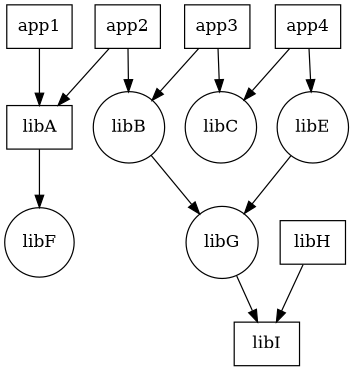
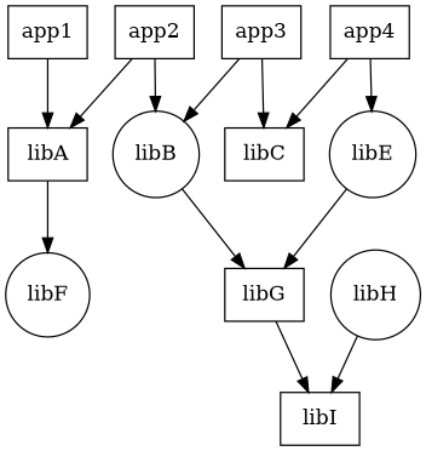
  digraph {
    node [shape=box]
    app1
    libA
    libF [shape=circle]
    app2
    libB [shape=circle]
-   libG [shape=circle]
+   libG
    app3
-   libC [shape=circle]
+   libC
    app4
    libE [shape=circle]
    libI
-   libH
+   libH [shape=circle]
    app1 -> libA
    libA -> libF
    app2 -> libA
    app2 -> libB
    libB -> libG
    libG -> libI
    app3 -> libB
    app3 -> libC
    app4 -> libC
    app4 -> libE
    libE -> libG
    libH -> libI
  }
